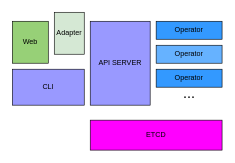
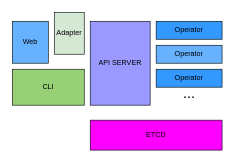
  <mxCell id="0" />
  <mxCell id="1" parent="0" />
- <mxCell id="2" value="Web" style="rounded=0;whiteSpace=wrap;html=1;fillColor=#97D077;" vertex="1" parent="1"><mxGeometry x="20" y="35" width="60" height="70" as="geometry" /></mxCell>
- <mxCell id="3" value="CLI" style="rounded=0;whiteSpace=wrap;html=1;fillColor=#9999ff;" vertex="1" parent="1"><mxGeometry x="20" y="115" width="120" height="60" as="geometry" /></mxCell>
+ <mxCell id="2" value="Web" style="rounded=0;whiteSpace=wrap;html=1;fillColor=#66b2ff;" vertex="1" parent="1"><mxGeometry x="20" y="35" width="60" height="70" as="geometry" /></mxCell>
+ <mxCell id="3" value="CLI" style="rounded=0;whiteSpace=wrap;html=1;fillColor=#97D077;" vertex="1" parent="1"><mxGeometry x="20" y="115" width="120" height="60" as="geometry" /></mxCell>
  <mxCell id="4" value="API SERVER" style="rounded=0;whiteSpace=wrap;html=1;fillColor=#9999FF;" vertex="1" parent="1"><mxGeometry x="150" y="35" width="100" height="140" as="geometry" /></mxCell>
  <mxCell id="5" value="Operator" style="rounded=0;whiteSpace=wrap;html=1;fillColor=#3399FF;" vertex="1" parent="1"><mxGeometry x="260" y="35" width="110" height="30" as="geometry" /></mxCell>
  <mxCell id="6" value="Adapter" style="rounded=0;whiteSpace=wrap;html=1;fillColor=#D5E8D4;" vertex="1" parent="1"><mxGeometry x="90" y="20" width="50" height="70" as="geometry" /></mxCell>
  <mxCell id="7" value="Operator" style="rounded=0;whiteSpace=wrap;html=1;fillColor=#66B2FF;" vertex="1" parent="1"><mxGeometry x="260" y="75" width="110" height="30" as="geometry" /></mxCell>
  <mxCell id="8" value="Operator" style="rounded=0;whiteSpace=wrap;html=1;fillColor=#3399FF;" vertex="1" parent="1"><mxGeometry x="260" y="115" width="110" height="30" as="geometry" /></mxCell>
  <mxCell id="9" value="&lt;font style=&quot;font-size: 24px;&quot;&gt;...&lt;/font&gt;" style="text;html=1;align=center;verticalAlign=middle;resizable=0;points=[];autosize=1;strokeColor=none;fillColor=none;" vertex="1" parent="1"><mxGeometry x="295" y="135" width="40" height="40" as="geometry" /></mxCell>
  <mxCell id="10" value="ETCD" style="rounded=0;whiteSpace=wrap;html=1;fillColor=#FF00FF;" vertex="1" parent="1"><mxGeometry x="150" y="200" width="220" height="50" as="geometry" /></mxCell>
